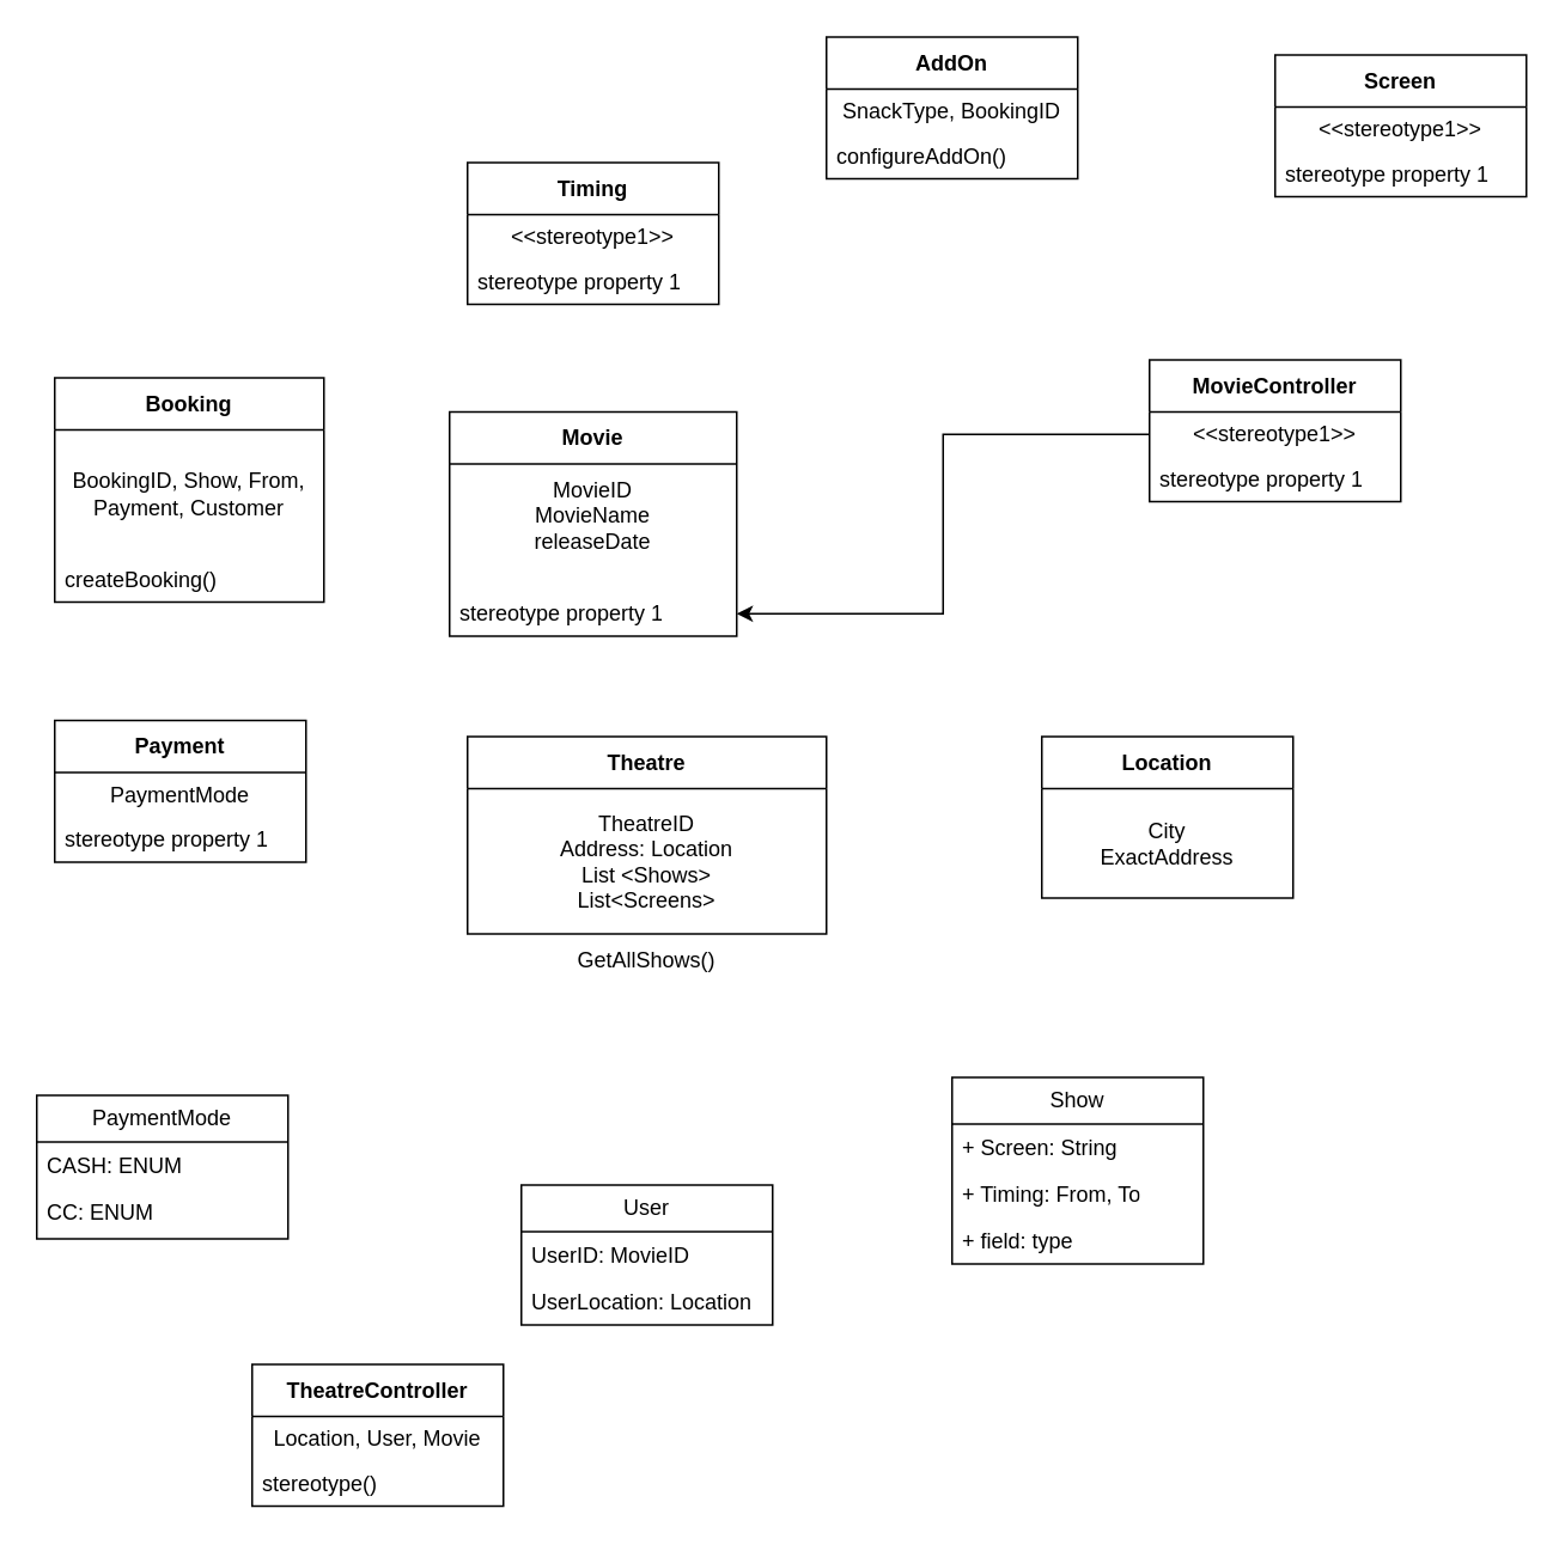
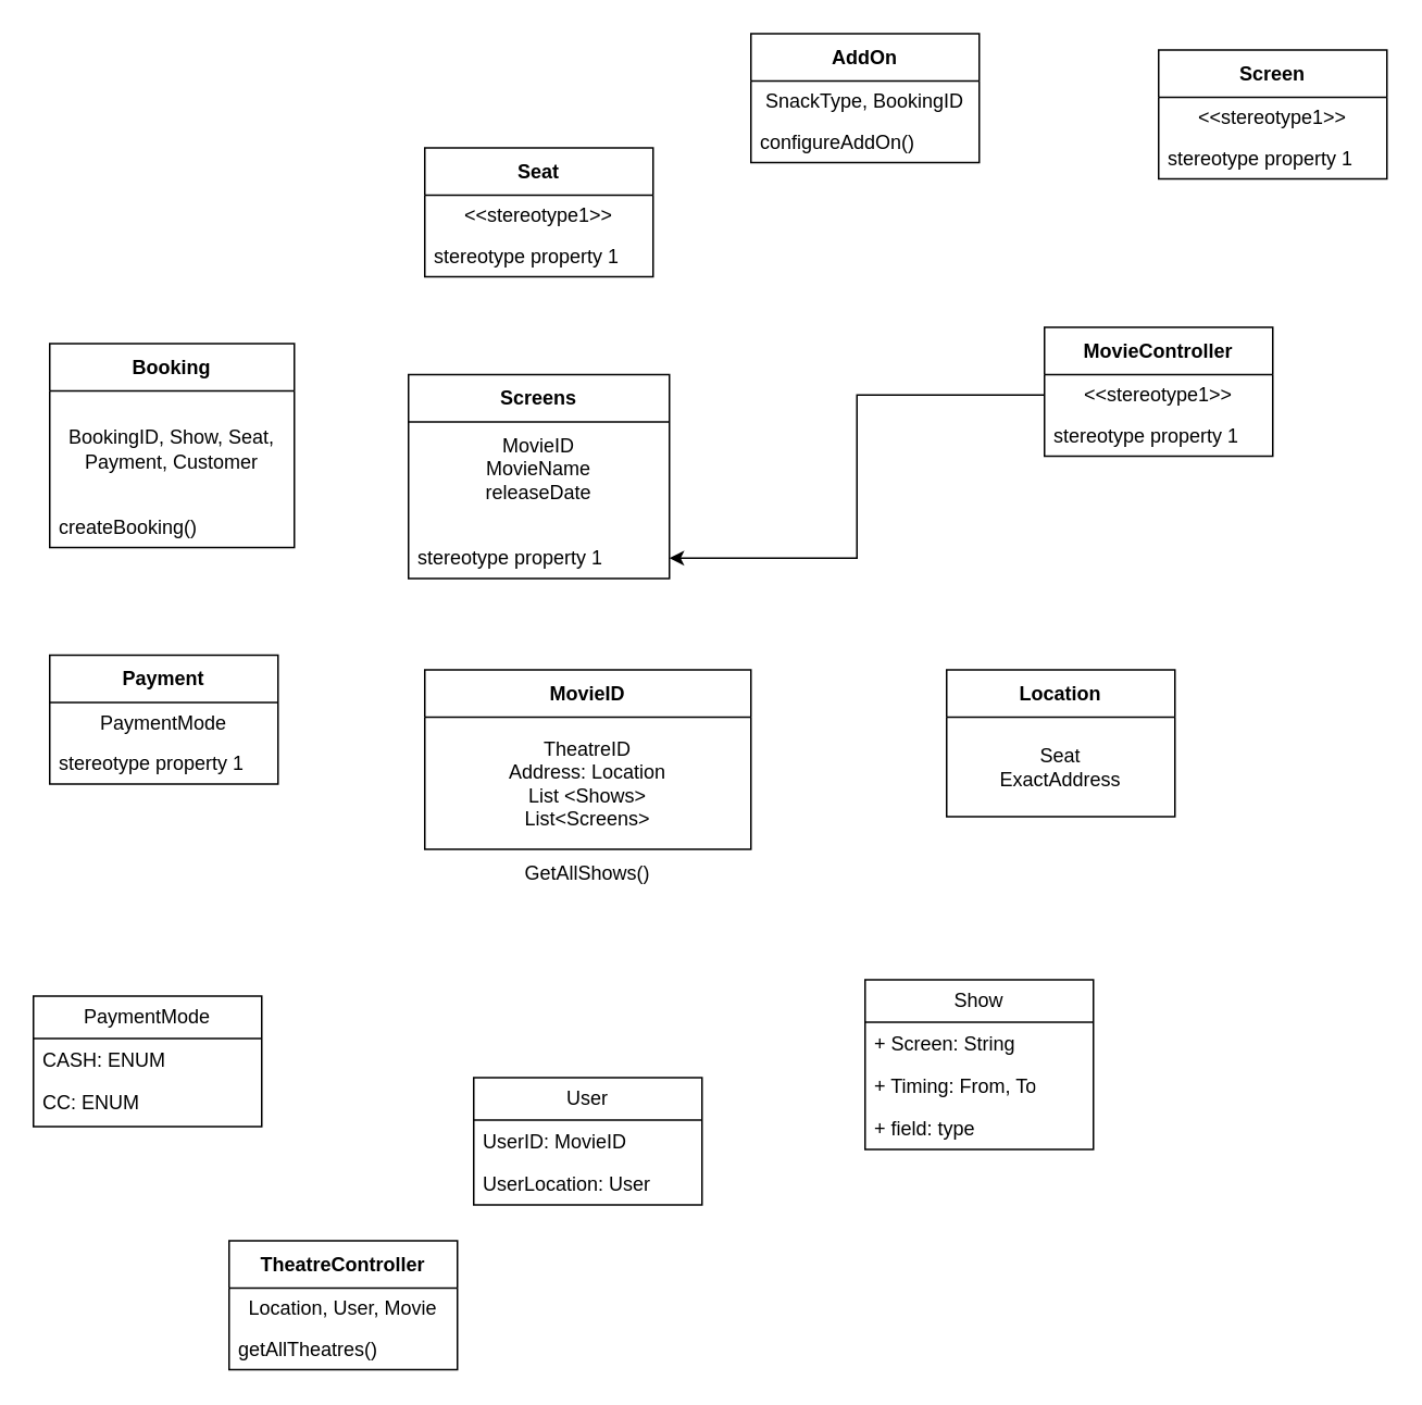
  <mxCell id="0" />
  <mxCell id="1" parent="0" />
- <mxCell id="2" value="Movie" style="swimlane;fontStyle=1;align=center;verticalAlign=middle;childLayout=stackLayout;horizontal=1;startSize=29;horizontalStack=0;resizeParent=1;resizeParentMax=0;resizeLast=0;collapsible=0;marginBottom=0;html=1;whiteSpace=wrap;" vertex="1" parent="1"><mxGeometry x="250" y="229" width="160" height="125" as="geometry" /></mxCell>
+ <mxCell id="2" value="Screens" style="swimlane;fontStyle=1;align=center;verticalAlign=middle;childLayout=stackLayout;horizontal=1;startSize=29;horizontalStack=0;resizeParent=1;resizeParentMax=0;resizeLast=0;collapsible=0;marginBottom=0;html=1;whiteSpace=wrap;" vertex="1" parent="1"><mxGeometry x="250" y="229" width="160" height="125" as="geometry" /></mxCell>
  <mxCell id="3" value="MovieID&lt;br&gt;MovieName&lt;div&gt;releaseDate&lt;/div&gt;&lt;div&gt;&lt;br&gt;&lt;/div&gt;" style="text;html=1;strokeColor=none;fillColor=none;align=center;verticalAlign=middle;spacingLeft=4;spacingRight=4;overflow=hidden;rotatable=0;points=[[0,0.5],[1,0.5]];portConstraint=eastwest;whiteSpace=wrap;" vertex="1" parent="2"><mxGeometry y="29" width="160" height="71" as="geometry" /></mxCell>
  <mxCell id="4" value="stereotype property 1" style="text;html=1;strokeColor=none;fillColor=none;align=left;verticalAlign=middle;spacingLeft=4;spacingRight=4;overflow=hidden;rotatable=0;points=[[0,0.5],[1,0.5]];portConstraint=eastwest;whiteSpace=wrap;" vertex="1" parent="2"><mxGeometry y="100" width="160" height="25" as="geometry" /></mxCell>
  <mxCell id="5" value="MovieController" style="swimlane;fontStyle=1;align=center;verticalAlign=middle;childLayout=stackLayout;horizontal=1;startSize=29;horizontalStack=0;resizeParent=1;resizeParentMax=0;resizeLast=0;collapsible=0;marginBottom=0;html=1;whiteSpace=wrap;" vertex="1" parent="1"><mxGeometry x="640" y="200" width="140" height="79" as="geometry" /></mxCell>
  <mxCell id="6" value="&amp;lt;&amp;lt;stereotype1&amp;gt;&amp;gt;" style="text;html=1;strokeColor=none;fillColor=none;align=center;verticalAlign=middle;spacingLeft=4;spacingRight=4;overflow=hidden;rotatable=0;points=[[0,0.5],[1,0.5]];portConstraint=eastwest;whiteSpace=wrap;" vertex="1" parent="5"><mxGeometry y="29" width="140" height="25" as="geometry" /></mxCell>
  <mxCell id="7" value="stereotype property 1" style="text;html=1;strokeColor=none;fillColor=none;align=left;verticalAlign=middle;spacingLeft=4;spacingRight=4;overflow=hidden;rotatable=0;points=[[0,0.5],[1,0.5]];portConstraint=eastwest;whiteSpace=wrap;" vertex="1" parent="5"><mxGeometry y="54" width="140" height="25" as="geometry" /></mxCell>
  <mxCell id="8" value="" style="edgeStyle=orthogonalEdgeStyle;rounded=0;orthogonalLoop=1;jettySize=auto;html=1;" edge="1" parent="1" source="6" target="4"><mxGeometry relative="1" as="geometry" /></mxCell>
- <mxCell id="9" value="Theatre" style="swimlane;fontStyle=1;align=center;verticalAlign=middle;childLayout=stackLayout;horizontal=1;startSize=29;horizontalStack=0;resizeParent=1;resizeParentMax=0;resizeLast=0;collapsible=0;marginBottom=0;html=1;whiteSpace=wrap;" vertex="1" parent="1"><mxGeometry x="260" y="410" width="200" height="110" as="geometry" /></mxCell>
+ <mxCell id="9" value="MovieID" style="swimlane;fontStyle=1;align=center;verticalAlign=middle;childLayout=stackLayout;horizontal=1;startSize=29;horizontalStack=0;resizeParent=1;resizeParentMax=0;resizeLast=0;collapsible=0;marginBottom=0;html=1;whiteSpace=wrap;" vertex="1" parent="1"><mxGeometry x="260" y="410" width="200" height="110" as="geometry" /></mxCell>
  <mxCell id="10" value="TheatreID&lt;br&gt;Address: Location&lt;div&gt;&lt;div&gt;List &amp;lt;Shows&amp;gt;&lt;br&gt;List&amp;lt;Screens&amp;gt;&lt;/div&gt;&lt;/div&gt;" style="text;html=1;strokeColor=none;fillColor=none;align=center;verticalAlign=middle;spacingLeft=4;spacingRight=4;overflow=hidden;rotatable=0;points=[[0,0.5],[1,0.5]];portConstraint=eastwest;whiteSpace=wrap;" vertex="1" parent="9"><mxGeometry y="29" width="200" height="81" as="geometry" /></mxCell>
- <mxCell id="11" value="Timing" style="swimlane;fontStyle=1;align=center;verticalAlign=middle;childLayout=stackLayout;horizontal=1;startSize=29;horizontalStack=0;resizeParent=1;resizeParentMax=0;resizeLast=0;collapsible=0;marginBottom=0;html=1;whiteSpace=wrap;" vertex="1" parent="1"><mxGeometry x="260" y="90" width="140" height="79" as="geometry" /></mxCell>
+ <mxCell id="11" value="Seat" style="swimlane;fontStyle=1;align=center;verticalAlign=middle;childLayout=stackLayout;horizontal=1;startSize=29;horizontalStack=0;resizeParent=1;resizeParentMax=0;resizeLast=0;collapsible=0;marginBottom=0;html=1;whiteSpace=wrap;" vertex="1" parent="1"><mxGeometry x="260" y="90" width="140" height="79" as="geometry" /></mxCell>
  <mxCell id="12" value="&amp;lt;&amp;lt;stereotype1&amp;gt;&amp;gt;" style="text;html=1;strokeColor=none;fillColor=none;align=center;verticalAlign=middle;spacingLeft=4;spacingRight=4;overflow=hidden;rotatable=0;points=[[0,0.5],[1,0.5]];portConstraint=eastwest;whiteSpace=wrap;" vertex="1" parent="11"><mxGeometry y="29" width="140" height="25" as="geometry" /></mxCell>
  <mxCell id="13" value="stereotype property 1" style="text;html=1;strokeColor=none;fillColor=none;align=left;verticalAlign=middle;spacingLeft=4;spacingRight=4;overflow=hidden;rotatable=0;points=[[0,0.5],[1,0.5]];portConstraint=eastwest;whiteSpace=wrap;" vertex="1" parent="11"><mxGeometry y="54" width="140" height="25" as="geometry" /></mxCell>
  <mxCell id="14" value="AddOn" style="swimlane;fontStyle=1;align=center;verticalAlign=middle;childLayout=stackLayout;horizontal=1;startSize=29;horizontalStack=0;resizeParent=1;resizeParentMax=0;resizeLast=0;collapsible=0;marginBottom=0;html=1;whiteSpace=wrap;" vertex="1" parent="1"><mxGeometry x="460" y="20" width="140" height="79" as="geometry" /></mxCell>
  <mxCell id="15" value="SnackType, BookingID" style="text;html=1;strokeColor=none;fillColor=none;align=center;verticalAlign=middle;spacingLeft=4;spacingRight=4;overflow=hidden;rotatable=0;points=[[0,0.5],[1,0.5]];portConstraint=eastwest;whiteSpace=wrap;" vertex="1" parent="14"><mxGeometry y="29" width="140" height="25" as="geometry" /></mxCell>
  <mxCell id="16" value="configureAddOn()" style="text;html=1;strokeColor=none;fillColor=none;align=left;verticalAlign=middle;spacingLeft=4;spacingRight=4;overflow=hidden;rotatable=0;points=[[0,0.5],[1,0.5]];portConstraint=eastwest;whiteSpace=wrap;" vertex="1" parent="14"><mxGeometry y="54" width="140" height="25" as="geometry" /></mxCell>
  <mxCell id="17" value="Location" style="swimlane;fontStyle=1;align=center;verticalAlign=middle;childLayout=stackLayout;horizontal=1;startSize=29;horizontalStack=0;resizeParent=1;resizeParentMax=0;resizeLast=0;collapsible=0;marginBottom=0;html=1;whiteSpace=wrap;" vertex="1" parent="1"><mxGeometry x="580" y="410" width="140" height="90" as="geometry" /></mxCell>
- <mxCell id="18" value="City&lt;br&gt;ExactAddress" style="text;html=1;strokeColor=none;fillColor=none;align=center;verticalAlign=middle;spacingLeft=4;spacingRight=4;overflow=hidden;rotatable=0;points=[[0,0.5],[1,0.5]];portConstraint=eastwest;whiteSpace=wrap;" vertex="1" parent="17"><mxGeometry y="29" width="140" height="61" as="geometry" /></mxCell>
+ <mxCell id="18" value="Seat&lt;br&gt;ExactAddress" style="text;html=1;strokeColor=none;fillColor=none;align=center;verticalAlign=middle;spacingLeft=4;spacingRight=4;overflow=hidden;rotatable=0;points=[[0,0.5],[1,0.5]];portConstraint=eastwest;whiteSpace=wrap;" vertex="1" parent="17"><mxGeometry y="29" width="140" height="61" as="geometry" /></mxCell>
  <mxCell id="19" value="Screen" style="swimlane;fontStyle=1;align=center;verticalAlign=middle;childLayout=stackLayout;horizontal=1;startSize=29;horizontalStack=0;resizeParent=1;resizeParentMax=0;resizeLast=0;collapsible=0;marginBottom=0;html=1;whiteSpace=wrap;" vertex="1" parent="1"><mxGeometry x="710" y="30" width="140" height="79" as="geometry" /></mxCell>
  <mxCell id="20" value="&amp;lt;&amp;lt;stereotype1&amp;gt;&amp;gt;" style="text;html=1;strokeColor=none;fillColor=none;align=center;verticalAlign=middle;spacingLeft=4;spacingRight=4;overflow=hidden;rotatable=0;points=[[0,0.5],[1,0.5]];portConstraint=eastwest;whiteSpace=wrap;" vertex="1" parent="19"><mxGeometry y="29" width="140" height="25" as="geometry" /></mxCell>
  <mxCell id="21" value="stereotype property 1" style="text;html=1;strokeColor=none;fillColor=none;align=left;verticalAlign=middle;spacingLeft=4;spacingRight=4;overflow=hidden;rotatable=0;points=[[0,0.5],[1,0.5]];portConstraint=eastwest;whiteSpace=wrap;" vertex="1" parent="19"><mxGeometry y="54" width="140" height="25" as="geometry" /></mxCell>
  <mxCell id="22" value="Booking" style="swimlane;fontStyle=1;align=center;verticalAlign=middle;childLayout=stackLayout;horizontal=1;startSize=29;horizontalStack=0;resizeParent=1;resizeParentMax=0;resizeLast=0;collapsible=0;marginBottom=0;html=1;whiteSpace=wrap;" vertex="1" parent="1"><mxGeometry x="30" y="210" width="150" height="125" as="geometry" /></mxCell>
- <mxCell id="23" value="BookingID, Show, From, Payment, Customer" style="text;html=1;strokeColor=none;fillColor=none;align=center;verticalAlign=middle;spacingLeft=4;spacingRight=4;overflow=hidden;rotatable=0;points=[[0,0.5],[1,0.5]];portConstraint=eastwest;whiteSpace=wrap;" vertex="1" parent="22"><mxGeometry y="29" width="150" height="71" as="geometry" /></mxCell>
+ <mxCell id="23" value="BookingID, Show, Seat, Payment, Customer" style="text;html=1;strokeColor=none;fillColor=none;align=center;verticalAlign=middle;spacingLeft=4;spacingRight=4;overflow=hidden;rotatable=0;points=[[0,0.5],[1,0.5]];portConstraint=eastwest;whiteSpace=wrap;" vertex="1" parent="22"><mxGeometry y="29" width="150" height="71" as="geometry" /></mxCell>
  <mxCell id="24" value="createBooking()" style="text;html=1;strokeColor=none;fillColor=none;align=left;verticalAlign=middle;spacingLeft=4;spacingRight=4;overflow=hidden;rotatable=0;points=[[0,0.5],[1,0.5]];portConstraint=eastwest;whiteSpace=wrap;" vertex="1" parent="22"><mxGeometry y="100" width="150" height="25" as="geometry" /></mxCell>
  <mxCell id="25" value="Payment" style="swimlane;fontStyle=1;align=center;verticalAlign=middle;childLayout=stackLayout;horizontal=1;startSize=29;horizontalStack=0;resizeParent=1;resizeParentMax=0;resizeLast=0;collapsible=0;marginBottom=0;html=1;whiteSpace=wrap;" vertex="1" parent="1"><mxGeometry x="30" y="401" width="140" height="79" as="geometry" /></mxCell>
  <mxCell id="26" value="PaymentMode" style="text;html=1;strokeColor=none;fillColor=none;align=center;verticalAlign=middle;spacingLeft=4;spacingRight=4;overflow=hidden;rotatable=0;points=[[0,0.5],[1,0.5]];portConstraint=eastwest;whiteSpace=wrap;" vertex="1" parent="25"><mxGeometry y="29" width="140" height="25" as="geometry" /></mxCell>
  <mxCell id="27" value="stereotype property 1" style="text;html=1;strokeColor=none;fillColor=none;align=left;verticalAlign=middle;spacingLeft=4;spacingRight=4;overflow=hidden;rotatable=0;points=[[0,0.5],[1,0.5]];portConstraint=eastwest;whiteSpace=wrap;" vertex="1" parent="25"><mxGeometry y="54" width="140" height="25" as="geometry" /></mxCell>
  <mxCell id="28" value="PaymentMode" style="swimlane;fontStyle=0;childLayout=stackLayout;horizontal=1;startSize=26;fillColor=none;horizontalStack=0;resizeParent=1;resizeParentMax=0;resizeLast=0;collapsible=1;marginBottom=0;whiteSpace=wrap;html=1;" vertex="1" parent="1"><mxGeometry x="20" y="610" width="140" height="80" as="geometry" /></mxCell>
  <mxCell id="29" value="CASH: ENUM" style="text;strokeColor=none;fillColor=none;align=left;verticalAlign=top;spacingLeft=4;spacingRight=4;overflow=hidden;rotatable=0;points=[[0,0.5],[1,0.5]];portConstraint=eastwest;whiteSpace=wrap;html=1;" vertex="1" parent="28"><mxGeometry y="26" width="140" height="26" as="geometry" /></mxCell>
  <mxCell id="30" value="CC: ENUM" style="text;strokeColor=none;fillColor=none;align=left;verticalAlign=top;spacingLeft=4;spacingRight=4;overflow=hidden;rotatable=0;points=[[0,0.5],[1,0.5]];portConstraint=eastwest;whiteSpace=wrap;html=1;" vertex="1" parent="28"><mxGeometry y="52" width="140" height="28" as="geometry" /></mxCell>
  <mxCell id="31" value="User" style="swimlane;fontStyle=0;childLayout=stackLayout;horizontal=1;startSize=26;fillColor=none;horizontalStack=0;resizeParent=1;resizeParentMax=0;resizeLast=0;collapsible=1;marginBottom=0;whiteSpace=wrap;html=1;" vertex="1" parent="1"><mxGeometry x="290" y="660" width="140" height="78" as="geometry" /></mxCell>
  <mxCell id="32" value="UserID: MovieID" style="text;strokeColor=none;fillColor=none;align=left;verticalAlign=top;spacingLeft=4;spacingRight=4;overflow=hidden;rotatable=0;points=[[0,0.5],[1,0.5]];portConstraint=eastwest;whiteSpace=wrap;html=1;" vertex="1" parent="31"><mxGeometry y="26" width="140" height="26" as="geometry" /></mxCell>
- <mxCell id="33" value="UserLocation: Location" style="text;strokeColor=none;fillColor=none;align=left;verticalAlign=top;spacingLeft=4;spacingRight=4;overflow=hidden;rotatable=0;points=[[0,0.5],[1,0.5]];portConstraint=eastwest;whiteSpace=wrap;html=1;" vertex="1" parent="31"><mxGeometry y="52" width="140" height="26" as="geometry" /></mxCell>
+ <mxCell id="33" value="UserLocation: User" style="text;strokeColor=none;fillColor=none;align=left;verticalAlign=top;spacingLeft=4;spacingRight=4;overflow=hidden;rotatable=0;points=[[0,0.5],[1,0.5]];portConstraint=eastwest;whiteSpace=wrap;html=1;" vertex="1" parent="31"><mxGeometry y="52" width="140" height="26" as="geometry" /></mxCell>
  <mxCell id="34" value="Show" style="swimlane;fontStyle=0;childLayout=stackLayout;horizontal=1;startSize=26;fillColor=none;horizontalStack=0;resizeParent=1;resizeParentMax=0;resizeLast=0;collapsible=1;marginBottom=0;whiteSpace=wrap;html=1;" vertex="1" parent="1"><mxGeometry x="530" y="600" width="140" height="104" as="geometry"><mxRectangle x="470" y="710" width="70" height="30" as="alternateBounds" /></mxGeometry></mxCell>
  <mxCell id="35" value="+ Screen: String" style="text;strokeColor=none;fillColor=none;align=left;verticalAlign=top;spacingLeft=4;spacingRight=4;overflow=hidden;rotatable=0;points=[[0,0.5],[1,0.5]];portConstraint=eastwest;whiteSpace=wrap;html=1;" vertex="1" parent="34"><mxGeometry y="26" width="140" height="26" as="geometry" /></mxCell>
  <mxCell id="36" value="+ Timing: From, To" style="text;strokeColor=none;fillColor=none;align=left;verticalAlign=top;spacingLeft=4;spacingRight=4;overflow=hidden;rotatable=0;points=[[0,0.5],[1,0.5]];portConstraint=eastwest;whiteSpace=wrap;html=1;" vertex="1" parent="34"><mxGeometry y="52" width="140" height="26" as="geometry" /></mxCell>
  <mxCell id="37" value="+ field: type" style="text;strokeColor=none;fillColor=none;align=left;verticalAlign=top;spacingLeft=4;spacingRight=4;overflow=hidden;rotatable=0;points=[[0,0.5],[1,0.5]];portConstraint=eastwest;whiteSpace=wrap;html=1;" vertex="1" parent="34"><mxGeometry y="78" width="140" height="26" as="geometry" /></mxCell>
  <mxCell id="38" value="TheatreController" style="swimlane;fontStyle=1;align=center;verticalAlign=middle;childLayout=stackLayout;horizontal=1;startSize=29;horizontalStack=0;resizeParent=1;resizeParentMax=0;resizeLast=0;collapsible=0;marginBottom=0;html=1;whiteSpace=wrap;" vertex="1" parent="1"><mxGeometry x="140" y="760" width="140" height="79" as="geometry" /></mxCell>
  <mxCell id="39" value="Location, User, Movie" style="text;html=1;strokeColor=none;fillColor=none;align=center;verticalAlign=middle;spacingLeft=4;spacingRight=4;overflow=hidden;rotatable=0;points=[[0,0.5],[1,0.5]];portConstraint=eastwest;whiteSpace=wrap;" vertex="1" parent="38"><mxGeometry y="29" width="140" height="25" as="geometry" /></mxCell>
- <mxCell id="40" value="stereotype()" style="text;html=1;strokeColor=none;fillColor=none;align=left;verticalAlign=middle;spacingLeft=4;spacingRight=4;overflow=hidden;rotatable=0;points=[[0,0.5],[1,0.5]];portConstraint=eastwest;whiteSpace=wrap;" vertex="1" parent="38"><mxGeometry y="54" width="140" height="25" as="geometry" /></mxCell>
+ <mxCell id="40" value="getAllTheatres()" style="text;html=1;strokeColor=none;fillColor=none;align=left;verticalAlign=middle;spacingLeft=4;spacingRight=4;overflow=hidden;rotatable=0;points=[[0,0.5],[1,0.5]];portConstraint=eastwest;whiteSpace=wrap;" vertex="1" parent="38"><mxGeometry y="54" width="140" height="25" as="geometry" /></mxCell>
  <mxCell id="41" value="GetAllShows()" style="text;html=1;strokeColor=none;fillColor=none;align=center;verticalAlign=middle;spacingLeft=4;spacingRight=4;overflow=hidden;rotatable=0;points=[[0,0.5],[1,0.5]];portConstraint=eastwest;whiteSpace=wrap;" vertex="1" parent="1"><mxGeometry x="260" y="519" width="200" height="31" as="geometry" /></mxCell>
